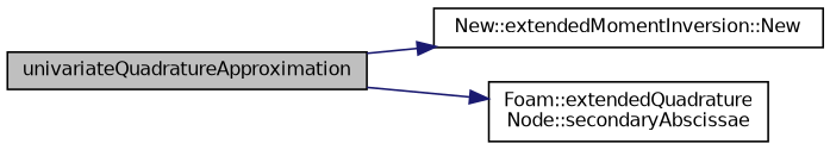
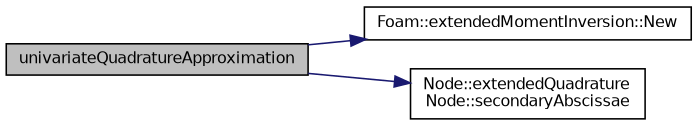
  digraph {
    rankdir=LR
    node [color=black fontname=Helvetica fontsize=10 shape=record]
    edge [color=midnightblue fontname=Helvetica fontsize=10 labelfontname=Helvetica labelfontsize=10 style=solid]
    n1 [fillcolor=grey75 fontcolor=black height=0.2 label=univariateQuadratureApproximation style=filled width=0.4]
-   n2 [height=0.2 label="New::extendedMomentInversion::New" width=0.4]
-   n3 [height=0.2 label="Foam::extendedQuadrature\lNode::secondaryAbscissae" width=0.4]
+   n2 [height=0.2 label="Foam::extendedMomentInversion::New" width=0.4]
+   n3 [height=0.2 label="Node::extendedQuadrature\lNode::secondaryAbscissae" width=0.4]
    n1 -> n2
    n1 -> n3
  }
